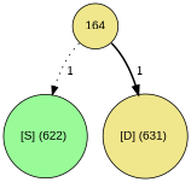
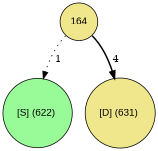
  digraph {
    node [fillcolor=khaki fontname=Arial shape=circle style=filled]
    edge [arrowhead=normal]
    n1 [label="[D] (631) " width=0.5]
    164 [width=0.5]
    n3 [fillcolor=palegreen label="[S] (622) " width=0.5]
-   164 -> n1 [label=" 1" style=bold tailport=se]
+   164 -> n1 [label=" 4" style=bold tailport=se]
    164 -> n3 [label=" 1" style=dotted tailport=sw]
  }
